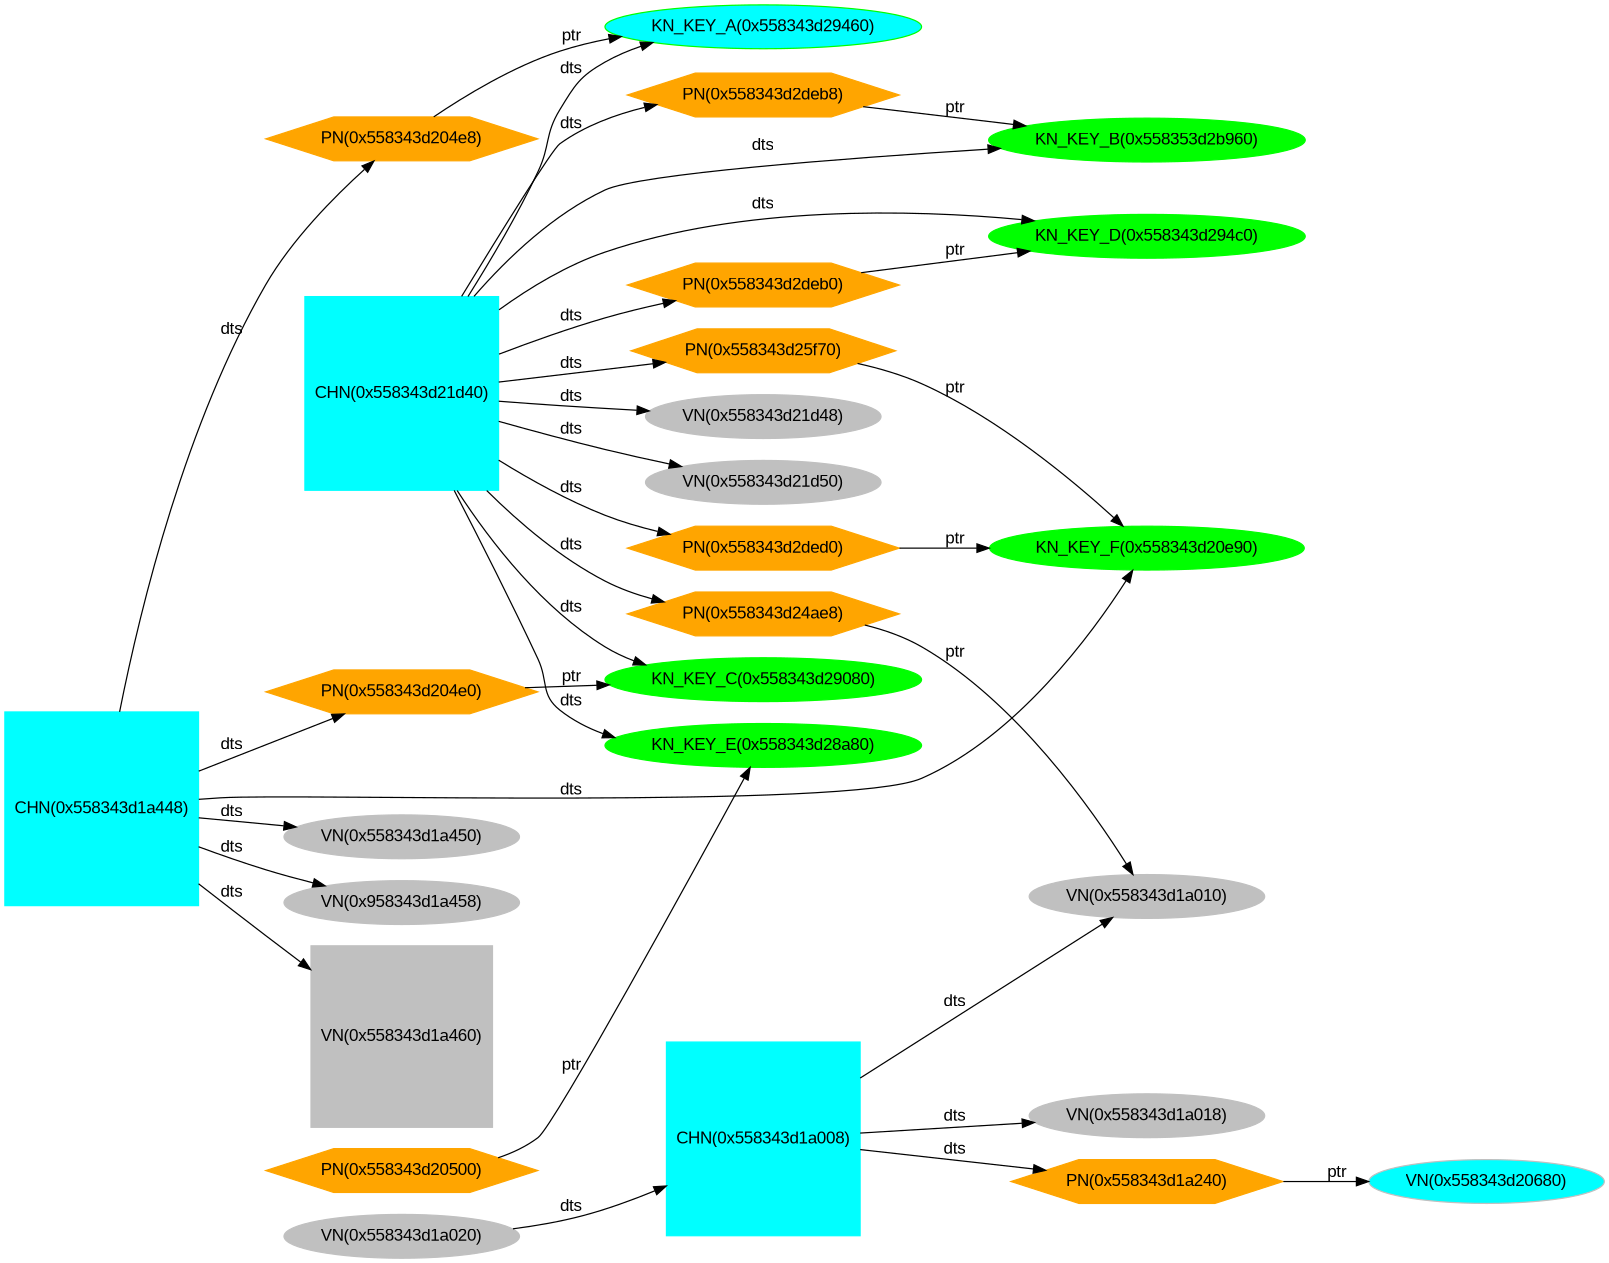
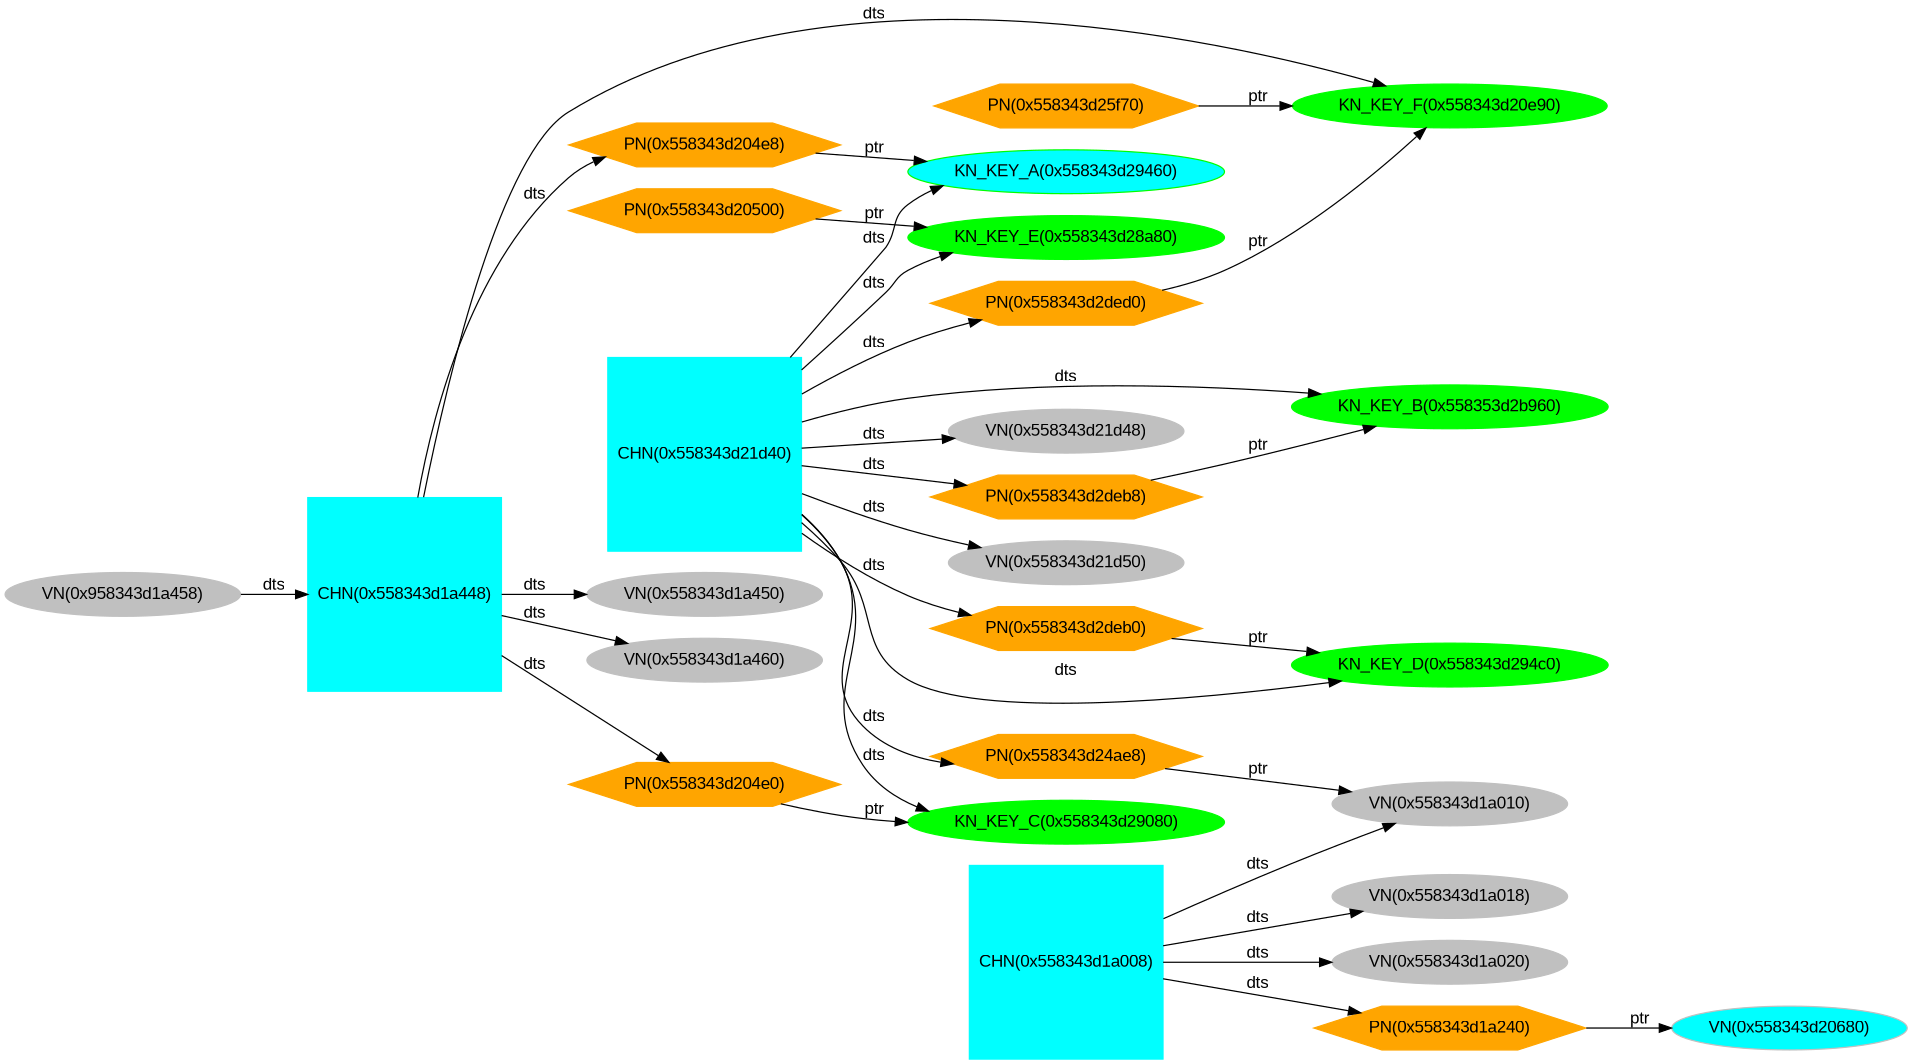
  strict digraph {
    fontname="Liberation Sans"
    rankdir=LR
    node [color=orange fontname="Liberation Sans" style=filled]
    edge [fontname="Liberation Sans" weight=1]
    "CHN(0x558343d21d40)" [color=cyan shape=square]
    "PN(0x558343d2deb8)" [shape=hexagon]
    "PN(0x558343d2deb0)" [shape=hexagon]
    "PN(0x558343d2ded0)" [shape=hexagon]
    "PN(0x558343d25f70)" [shape=hexagon]
    "VN(0x558343d21d48)" [color=grey]
    "VN(0x558343d21d50)" [color=grey]
    "PN(0x558343d24ae8)" [shape=hexagon]
    "KN_KEY_A(0x558343d29460)" [color=green fillcolor=cyan]
    n10 [color=green label="KN_KEY_B(0x558353d2b960)"]
    "KN_KEY_C(0x558343d29080)" [color=green]
    "KN_KEY_D(0x558343d294c0)" [color=green]
    "KN_KEY_E(0x558343d28a80)" [color=green]
    "KN_KEY_F(0x558343d20e90)" [color=green]
    "VN(0x558343d1a010)" [color=grey]
    "CHN(0x558343d1a448)" [color=cyan shape=square]
    "PN(0x558343d204e8)" [shape=hexagon]
    "PN(0x558343d204e0)" [shape=hexagon]
    "VN(0x558343d1a450)" [color=grey]
    n20 [color=grey label="VN(0x958343d1a458)"]
-   "VN(0x558343d1a460)" [color=grey shape=square]
+   "VN(0x558343d1a460)" [color=grey]
    "PN(0x558343d20500)" [shape=hexagon]
    "CHN(0x558343d1a008)" [color=cyan shape=square]
    "VN(0x558343d1a018)" [color=grey]
    "VN(0x558343d1a020)" [color=grey]
    "PN(0x558343d1a240)" [shape=hexagon]
    "VN(0x558343d20680)" [color=grey fillcolor=cyan]
    "CHN(0x558343d21d40)" -> "PN(0x558343d2deb8)" [label=dts]
    "CHN(0x558343d21d40)" -> "PN(0x558343d2deb0)" [label=dts]
    "CHN(0x558343d21d40)" -> "PN(0x558343d2ded0)" [label=dts]
-   "CHN(0x558343d21d40)" -> "PN(0x558343d25f70)" [label=dts]
    "CHN(0x558343d21d40)" -> "VN(0x558343d21d48)" [label=dts]
    "CHN(0x558343d21d40)" -> "VN(0x558343d21d50)" [label=dts]
    "CHN(0x558343d21d40)" -> "PN(0x558343d24ae8)" [label=dts]
    "CHN(0x558343d21d40)" -> "KN_KEY_A(0x558343d29460)" [label=dts]
    "CHN(0x558343d21d40)" -> n10 [label=dts]
    "CHN(0x558343d21d40)" -> "KN_KEY_C(0x558343d29080)" [label=dts]
    "CHN(0x558343d21d40)" -> "KN_KEY_D(0x558343d294c0)" [label=dts]
    "CHN(0x558343d21d40)" -> "KN_KEY_E(0x558343d28a80)" [label=dts]
    "PN(0x558343d2deb8)" -> n10 [label=ptr]
    "PN(0x558343d2deb0)" -> "KN_KEY_D(0x558343d294c0)" [label=ptr]
    "PN(0x558343d2ded0)" -> "KN_KEY_F(0x558343d20e90)" [label=ptr]
    "PN(0x558343d25f70)" -> "KN_KEY_F(0x558343d20e90)" [label=ptr]
    "PN(0x558343d24ae8)" -> "VN(0x558343d1a010)" [label=ptr]
    "CHN(0x558343d1a448)" -> "KN_KEY_F(0x558343d20e90)" [label=dts]
    "CHN(0x558343d1a448)" -> "PN(0x558343d204e8)" [label=dts]
    "CHN(0x558343d1a448)" -> "PN(0x558343d204e0)" [label=dts]
    "CHN(0x558343d1a448)" -> "VN(0x558343d1a450)" [label=dts]
-   "CHN(0x558343d1a448)" -> n20 [label=dts]
+   n20 -> "CHN(0x558343d1a448)" [label=dts]
    "CHN(0x558343d1a448)" -> "VN(0x558343d1a460)" [label=dts]
    "PN(0x558343d204e8)" -> "KN_KEY_A(0x558343d29460)" [label=ptr]
    "PN(0x558343d204e0)" -> "KN_KEY_C(0x558343d29080)" [label=ptr]
    "PN(0x558343d20500)" -> "KN_KEY_E(0x558343d28a80)" [label=ptr]
    "CHN(0x558343d1a008)" -> "VN(0x558343d1a010)" [label=dts]
    "CHN(0x558343d1a008)" -> "VN(0x558343d1a018)" [label=dts]
-   "VN(0x558343d1a020)" -> "CHN(0x558343d1a008)" [label=dts]
+   "CHN(0x558343d1a008)" -> "VN(0x558343d1a020)" [label=dts]
    "CHN(0x558343d1a008)" -> "PN(0x558343d1a240)" [label=dts]
    "PN(0x558343d1a240)" -> "VN(0x558343d20680)" [label=ptr]
  }
